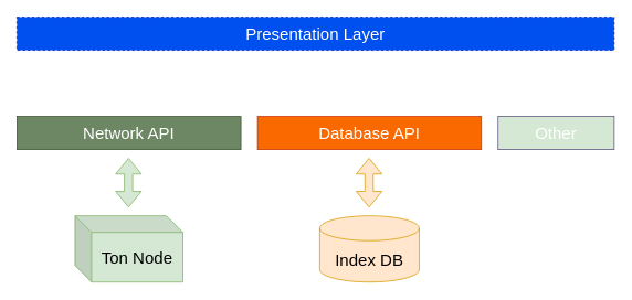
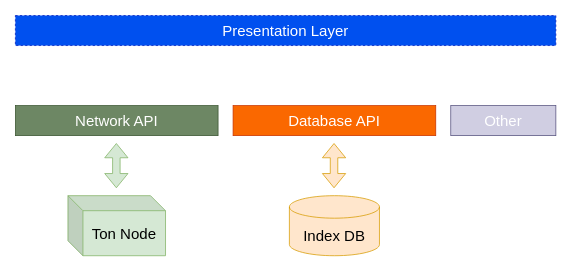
  <mxCell id="0" />
  <mxCell id="1" parent="0" />
  <mxCell id="2" value="Presentation Layer" style="rounded=0;whiteSpace=wrap;html=1;fillColor=#0050ef;strokeColor=#001DBC;fontColor=#ffffff;fontStyle=0;fontSize=20;dashed=1;" vertex="1" parent="1"><mxGeometry x="20" y="20" width="720" height="40" as="geometry" /></mxCell>
  <mxCell id="3" value="&lt;font&gt;Network API&lt;/font&gt;" style="rounded=0;whiteSpace=wrap;html=1;fontSize=20;fillColor=#6d8764;strokeColor=#3A5431;fontColor=#FFFFFF;" vertex="1" parent="1"><mxGeometry x="20" y="140" width="270" height="40" as="geometry" /></mxCell>
  <mxCell id="4" value="&lt;font&gt;Database API&lt;/font&gt;" style="rounded=0;whiteSpace=wrap;html=1;fontSize=20;fillColor=#fa6800;strokeColor=#C73500;fontColor=#FFFFFF;" vertex="1" parent="1"><mxGeometry x="310" y="140" width="270" height="40" as="geometry" /></mxCell>
- <mxCell id="5" value="&lt;font&gt;Other&lt;/font&gt;" style="rounded=0;whiteSpace=wrap;html=1;fontSize=20;fillColor=#d5e8d4;strokeColor=#56517e;fontColor=#FFFFFF;" vertex="1" parent="1"><mxGeometry x="600" y="140" width="140" height="40" as="geometry" /></mxCell>
+ <mxCell id="5" value="&lt;font&gt;Other&lt;/font&gt;" style="rounded=0;whiteSpace=wrap;html=1;fontSize=20;fillColor=#d0cee2;strokeColor=#56517e;fontColor=#FFFFFF;" vertex="1" parent="1"><mxGeometry x="600" y="140" width="140" height="40" as="geometry" /></mxCell>
  <mxCell id="6" value="&lt;font&gt;Index DB&lt;/font&gt;" style="shape=cylinder3;whiteSpace=wrap;html=1;boundedLbl=1;backgroundOutline=1;size=15;fontSize=20;fillColor=#ffe6cc;strokeColor=#d79b00;" vertex="1" parent="1"><mxGeometry x="385" y="260" width="120" height="80" as="geometry" /></mxCell>
  <mxCell id="7" value="Ton Node" style="shape=cube;whiteSpace=wrap;html=1;boundedLbl=1;backgroundOutline=1;darkOpacity=0.05;darkOpacity2=0.1;fontSize=20;fillColor=#d5e8d4;strokeColor=#82b366;" vertex="1" parent="1"><mxGeometry x="90" y="260" width="130" height="80" as="geometry" /></mxCell>
  <mxCell id="8" value="" style="shape=flexArrow;endArrow=classic;startArrow=classic;html=1;fontSize=20;fontColor=#000000;fillColor=#d5e8d4;strokeColor=#82b366;" edge="1" parent="1"><mxGeometry width="100" height="100" relative="1" as="geometry"><mxPoint x="154.5" y="250" as="sourcePoint" /><mxPoint x="154.5" y="190" as="targetPoint" /></mxGeometry></mxCell>
  <mxCell id="9" value="" style="shape=flexArrow;endArrow=classic;startArrow=classic;html=1;fontSize=20;fontColor=#000000;fillColor=#ffe6cc;strokeColor=#d79b00;" edge="1" parent="1"><mxGeometry width="100" height="100" relative="1" as="geometry"><mxPoint x="444.5" y="250" as="sourcePoint" /><mxPoint x="444.5" y="190" as="targetPoint" /></mxGeometry></mxCell>
